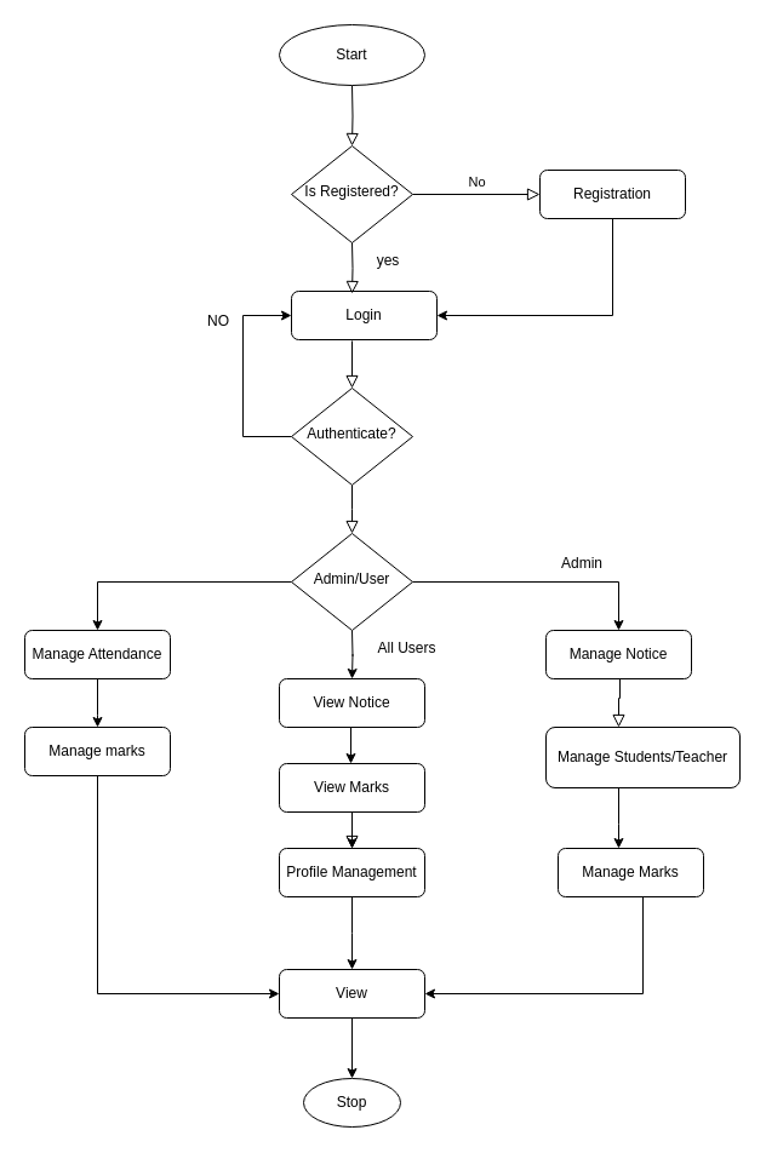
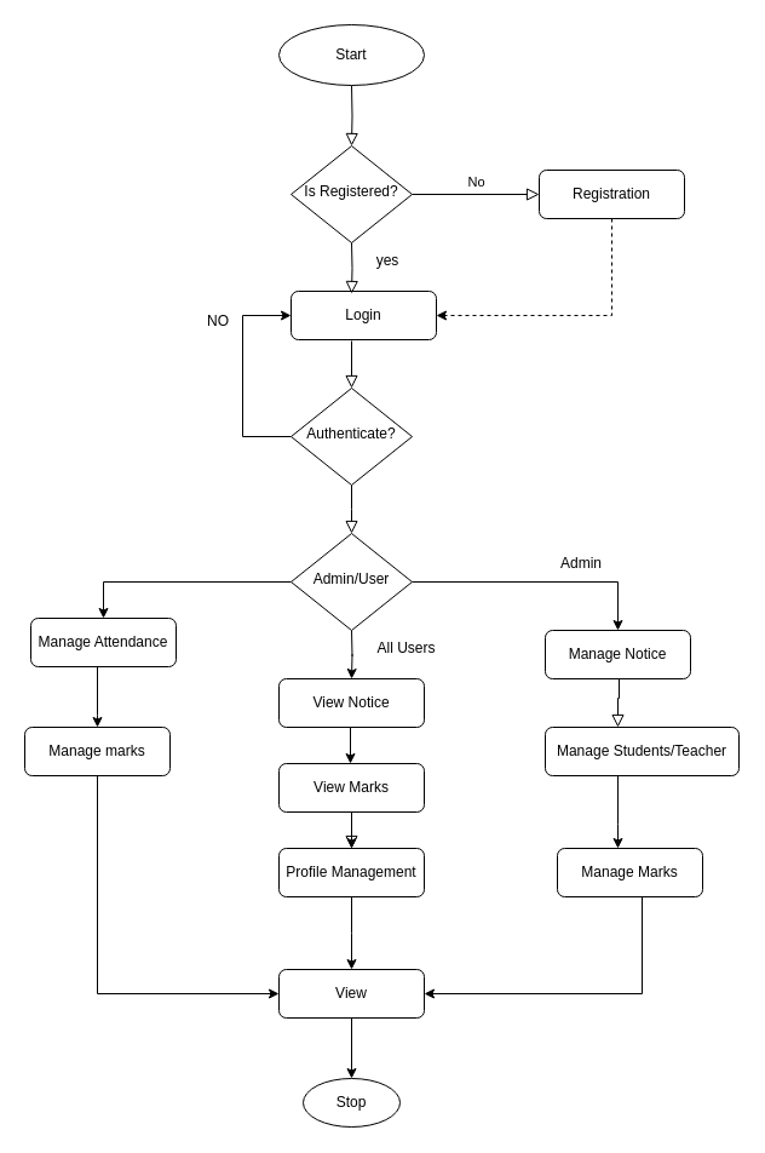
  <mxCell id="0" />
  <mxCell id="1" parent="0" />
  <mxCell id="2" value="" style="rounded=0;html=1;jettySize=auto;orthogonalLoop=1;fontSize=11;endArrow=block;endFill=0;endSize=8;strokeWidth=1;shadow=0;labelBackgroundColor=none;edgeStyle=orthogonalEdgeStyle;strokeColor=#000000;" parent="1" target="4" edge="1"><mxGeometry relative="1" as="geometry"><mxPoint x="290" y="70" as="sourcePoint" /></mxGeometry></mxCell>
  <mxCell id="3" value="No" style="edgeStyle=orthogonalEdgeStyle;rounded=0;html=1;jettySize=auto;orthogonalLoop=1;fontSize=11;endArrow=block;endFill=0;endSize=8;strokeWidth=1;shadow=0;labelBackgroundColor=none;strokeColor=#000000;" parent="1" source="4" target="6" edge="1"><mxGeometry y="10" relative="1" as="geometry"><mxPoint as="offset" /></mxGeometry></mxCell>
  <mxCell id="4" value="Is Registered?" style="rhombus;whiteSpace=wrap;html=1;shadow=0;fontFamily=Helvetica;fontSize=12;align=center;strokeWidth=1;spacing=6;spacingTop=-4;strokeColor=#000000;" parent="1" vertex="1"><mxGeometry x="240" y="120" width="100" height="80" as="geometry" /></mxCell>
- <mxCell id="5" style="edgeStyle=orthogonalEdgeStyle;rounded=0;orthogonalLoop=1;jettySize=auto;html=1;exitX=0.5;exitY=1;exitDx=0;exitDy=0;entryX=1;entryY=0.5;entryDx=0;entryDy=0;strokeColor=#000000;" parent="1" source="6" target="16" edge="1"><mxGeometry relative="1" as="geometry" /></mxCell>
+ <mxCell id="5" style="edgeStyle=orthogonalEdgeStyle;rounded=0;orthogonalLoop=1;jettySize=auto;html=1;exitX=0.5;exitY=1;exitDx=0;exitDy=0;entryX=1;entryY=0.5;entryDx=0;entryDy=0;strokeColor=#000000;dashed=1;" parent="1" source="6" target="16" edge="1"><mxGeometry relative="1" as="geometry" /></mxCell>
  <mxCell id="6" value="Registration" style="rounded=1;whiteSpace=wrap;html=1;fontSize=12;glass=0;strokeWidth=1;shadow=0;strokeColor=#000000;" parent="1" vertex="1"><mxGeometry x="445" y="140" width="120" height="40" as="geometry" /></mxCell>
  <mxCell id="7" value="" style="rounded=0;html=1;jettySize=auto;orthogonalLoop=1;fontSize=11;endArrow=block;endFill=0;endSize=8;strokeWidth=1;shadow=0;labelBackgroundColor=none;edgeStyle=orthogonalEdgeStyle;strokeColor=#000000;" parent="1" source="10" edge="1"><mxGeometry x="0.333" y="20" relative="1" as="geometry"><mxPoint as="offset" /><mxPoint x="290" y="440" as="targetPoint" /></mxGeometry></mxCell>
  <mxCell id="8" value="" style="edgeStyle=orthogonalEdgeStyle;rounded=0;html=1;jettySize=auto;orthogonalLoop=1;fontSize=11;endArrow=block;endFill=0;endSize=8;strokeWidth=1;shadow=0;labelBackgroundColor=none;strokeColor=#000000;" parent="1" edge="1"><mxGeometry y="10" relative="1" as="geometry"><mxPoint as="offset" /><mxPoint x="290" y="650" as="sourcePoint" /><mxPoint x="290" y="700" as="targetPoint" /></mxGeometry></mxCell>
  <mxCell id="9" value="" style="edgeStyle=orthogonalEdgeStyle;rounded=0;orthogonalLoop=1;jettySize=auto;html=1;exitX=0;exitY=0.5;exitDx=0;exitDy=0;entryX=0;entryY=0.5;entryDx=0;entryDy=0;strokeColor=#000000;" parent="1" source="10" target="16" edge="1"><mxGeometry relative="1" as="geometry"><Array as="points"><mxPoint x="200" y="360" /><mxPoint x="200" y="260" /></Array></mxGeometry></mxCell>
  <mxCell id="10" value="Authenticate?" style="rhombus;whiteSpace=wrap;html=1;shadow=0;fontFamily=Helvetica;fontSize=12;align=center;strokeWidth=1;spacing=6;spacingTop=-4;strokeColor=#000000;" parent="1" vertex="1"><mxGeometry x="240" y="320" width="100" height="80" as="geometry" /></mxCell>
  <mxCell id="11" value="" style="edgeStyle=orthogonalEdgeStyle;rounded=0;orthogonalLoop=1;jettySize=auto;html=1;" parent="1" edge="1"><mxGeometry relative="1" as="geometry"><mxPoint x="290" y="520" as="sourcePoint" /><mxPoint x="290" y="560" as="targetPoint" /></mxGeometry></mxCell>
  <mxCell id="12" value="" style="edgeStyle=orthogonalEdgeStyle;rounded=0;orthogonalLoop=1;jettySize=auto;html=1;" parent="1" source="13" target="40" edge="1"><mxGeometry relative="1" as="geometry"><Array as="points"><mxPoint x="80" y="590" /><mxPoint x="80" y="590" /></Array></mxGeometry></mxCell>
- <mxCell id="13" value="Manage Attendance" style="rounded=1;whiteSpace=wrap;html=1;fontSize=12;glass=0;strokeWidth=1;shadow=0;strokeColor=#000000;" parent="1" vertex="1"><mxGeometry x="20" y="520" width="120" height="40" as="geometry" /></mxCell>
+ <mxCell id="13" value="Manage Attendance" style="rounded=1;whiteSpace=wrap;html=1;fontSize=12;glass=0;strokeWidth=1;shadow=0;strokeColor=#000000;" parent="1" vertex="1"><mxGeometry x="25" y="510" width="120" height="40" as="geometry" /></mxCell>
  <mxCell id="14" style="edgeStyle=orthogonalEdgeStyle;shape=connector;rounded=0;orthogonalLoop=1;jettySize=auto;html=1;exitX=0.5;exitY=1;exitDx=0;exitDy=0;entryX=0.5;entryY=0;entryDx=0;entryDy=0;labelBackgroundColor=default;strokeColor=#000000;fontFamily=Helvetica;fontSize=11;fontColor=default;endArrow=classic;" parent="1" edge="1"><mxGeometry relative="1" as="geometry"><mxPoint x="289" y="600" as="sourcePoint" /><mxPoint x="289" y="630" as="targetPoint" /></mxGeometry></mxCell>
  <mxCell id="15" value="Start" style="ellipse;whiteSpace=wrap;html=1;strokeColor=#000000;" parent="1" vertex="1"><mxGeometry x="230" y="20" width="120" height="50" as="geometry" /></mxCell>
  <mxCell id="16" value="Login" style="rounded=1;whiteSpace=wrap;html=1;strokeColor=#000000;" parent="1" vertex="1"><mxGeometry x="240" y="240" width="120" height="40" as="geometry" /></mxCell>
  <mxCell id="17" value="" style="rounded=0;html=1;jettySize=auto;orthogonalLoop=1;fontSize=11;endArrow=block;endFill=0;endSize=8;strokeWidth=1;shadow=0;labelBackgroundColor=none;edgeStyle=orthogonalEdgeStyle;strokeColor=#000000;entryX=0.417;entryY=0.05;entryDx=0;entryDy=0;entryPerimeter=0;" parent="1" target="16" edge="1"><mxGeometry relative="1" as="geometry"><mxPoint x="290" y="200" as="sourcePoint" /><mxPoint x="289.5" y="230" as="targetPoint" /><Array as="points" /></mxGeometry></mxCell>
  <mxCell id="18" value="" style="rounded=0;html=1;jettySize=auto;orthogonalLoop=1;fontSize=11;endArrow=block;endFill=0;endSize=8;strokeWidth=1;shadow=0;labelBackgroundColor=none;edgeStyle=orthogonalEdgeStyle;strokeColor=#000000;entryX=0.5;entryY=0;entryDx=0;entryDy=0;" parent="1" target="10" edge="1"><mxGeometry relative="1" as="geometry"><mxPoint x="290" y="281" as="sourcePoint" /><mxPoint x="289.5" y="311" as="targetPoint" /></mxGeometry></mxCell>
  <mxCell id="19" style="edgeStyle=orthogonalEdgeStyle;rounded=0;orthogonalLoop=1;jettySize=auto;html=1;exitX=0;exitY=0.5;exitDx=0;exitDy=0;entryX=0.5;entryY=0;entryDx=0;entryDy=0;strokeColor=#000000;" parent="1" source="21" target="13" edge="1"><mxGeometry relative="1" as="geometry"><mxPoint x="130" y="480" as="sourcePoint" /></mxGeometry></mxCell>
  <mxCell id="20" style="edgeStyle=orthogonalEdgeStyle;shape=connector;rounded=0;orthogonalLoop=1;jettySize=auto;html=1;exitX=1;exitY=0.5;exitDx=0;exitDy=0;entryX=0.5;entryY=0;entryDx=0;entryDy=0;labelBackgroundColor=default;strokeColor=#000000;fontFamily=Helvetica;fontSize=11;fontColor=default;endArrow=classic;" parent="1" source="21" target="23" edge="1"><mxGeometry relative="1" as="geometry" /></mxCell>
  <mxCell id="21" value="Admin/User" style="rhombus;whiteSpace=wrap;html=1;shadow=0;fontFamily=Helvetica;fontSize=12;align=center;strokeWidth=1;spacing=6;spacingTop=-4;strokeColor=#000000;" parent="1" vertex="1"><mxGeometry x="240" y="440" width="100" height="80" as="geometry" /></mxCell>
  <mxCell id="22" value="" style="edgeStyle=orthogonalEdgeStyle;rounded=0;html=1;jettySize=auto;orthogonalLoop=1;fontSize=11;endArrow=block;endFill=0;endSize=8;strokeWidth=1;shadow=0;labelBackgroundColor=none;strokeColor=#000000;" parent="1" target="25" edge="1"><mxGeometry y="10" relative="1" as="geometry"><mxPoint as="offset" /><mxPoint x="510" y="550" as="sourcePoint" /><Array as="points"><mxPoint x="511" y="550" /><mxPoint x="511" y="576" /><mxPoint x="510" y="576" /></Array></mxGeometry></mxCell>
  <mxCell id="23" value="Manage Notice" style="rounded=1;whiteSpace=wrap;html=1;fontSize=12;glass=0;strokeWidth=1;shadow=0;strokeColor=#000000;" parent="1" vertex="1"><mxGeometry x="450" y="520" width="120" height="40" as="geometry" /></mxCell>
  <mxCell id="24" value="" style="edgeStyle=orthogonalEdgeStyle;rounded=0;orthogonalLoop=1;jettySize=auto;html=1;" parent="1" source="25" target="42" edge="1"><mxGeometry relative="1" as="geometry"><Array as="points"><mxPoint x="510" y="680" /><mxPoint x="510" y="680" /></Array></mxGeometry></mxCell>
- <mxCell id="25" value="Manage Students/Teacher" style="rounded=1;whiteSpace=wrap;html=1;fontSize=12;glass=0;strokeWidth=1;shadow=0;strokeColor=#000000;" parent="1" vertex="1"><mxGeometry x="450" y="600" width="160" height="50" as="geometry" /></mxCell>
+ <mxCell id="25" value="Manage Students/Teacher" style="rounded=1;whiteSpace=wrap;html=1;fontSize=12;glass=0;strokeWidth=1;shadow=0;strokeColor=#000000;" parent="1" vertex="1"><mxGeometry x="450" y="600" width="160" height="40" as="geometry" /></mxCell>
  <mxCell id="26" style="edgeStyle=orthogonalEdgeStyle;shape=connector;rounded=0;orthogonalLoop=1;jettySize=auto;html=1;entryX=0;entryY=0.5;entryDx=0;entryDy=0;labelBackgroundColor=default;strokeColor=#000000;fontFamily=Helvetica;fontSize=11;fontColor=default;endArrow=classic;exitX=0.5;exitY=1;exitDx=0;exitDy=0;" parent="1" source="40" target="29" edge="1"><mxGeometry relative="1" as="geometry"><mxPoint x="80" y="650" as="sourcePoint" /></mxGeometry></mxCell>
  <mxCell id="27" style="edgeStyle=orthogonalEdgeStyle;shape=connector;rounded=0;orthogonalLoop=1;jettySize=auto;html=1;entryX=1;entryY=0.5;entryDx=0;entryDy=0;labelBackgroundColor=default;strokeColor=#000000;fontFamily=Helvetica;fontSize=11;fontColor=default;endArrow=classic;" parent="1" source="42" target="29" edge="1"><mxGeometry relative="1" as="geometry"><mxPoint x="530" y="750" as="sourcePoint" /><Array as="points"><mxPoint x="530" y="820" /></Array></mxGeometry></mxCell>
  <mxCell id="28" value="" style="edgeStyle=orthogonalEdgeStyle;shape=connector;rounded=0;orthogonalLoop=1;jettySize=auto;html=1;labelBackgroundColor=default;strokeColor=#000000;fontFamily=Helvetica;fontSize=11;fontColor=default;endArrow=classic;" parent="1" source="29" target="30" edge="1"><mxGeometry relative="1" as="geometry" /></mxCell>
  <mxCell id="29" value="View" style="rounded=1;whiteSpace=wrap;html=1;fontSize=12;glass=0;strokeWidth=1;shadow=0;strokeColor=#000000;" parent="1" vertex="1"><mxGeometry x="230" y="800" width="120" height="40" as="geometry" /></mxCell>
  <mxCell id="30" value="Stop" style="ellipse;whiteSpace=wrap;html=1;strokeColor=#000000;rounded=1;glass=0;strokeWidth=1;shadow=0;" parent="1" vertex="1"><mxGeometry x="250" y="890" width="80" height="40" as="geometry" /></mxCell>
  <mxCell id="31" value="Admin" style="text;html=1;strokeColor=none;fillColor=none;align=center;verticalAlign=middle;whiteSpace=wrap;rounded=0;" parent="1" vertex="1"><mxGeometry x="450" y="450" width="60" height="30" as="geometry" /></mxCell>
  <mxCell id="32" value="yes" style="text;html=1;strokeColor=none;fillColor=none;align=center;verticalAlign=middle;whiteSpace=wrap;rounded=0;" parent="1" vertex="1"><mxGeometry x="290" y="200" width="60" height="30" as="geometry" /></mxCell>
  <mxCell id="33" value="NO" style="text;html=1;strokeColor=none;fillColor=none;align=center;verticalAlign=middle;whiteSpace=wrap;rounded=0;" parent="1" vertex="1"><mxGeometry x="150" y="250" width="60" height="30" as="geometry" /></mxCell>
  <mxCell id="34" value="View Notice" style="rounded=1;whiteSpace=wrap;html=1;fontSize=12;glass=0;strokeWidth=1;shadow=0;strokeColor=#000000;" parent="1" vertex="1"><mxGeometry x="230" y="560" width="120" height="40" as="geometry" /></mxCell>
  <mxCell id="35" value="" style="edgeStyle=orthogonalEdgeStyle;rounded=0;orthogonalLoop=1;jettySize=auto;html=1;" parent="1" source="36" target="37" edge="1"><mxGeometry relative="1" as="geometry" /></mxCell>
  <mxCell id="36" value="View Marks" style="rounded=1;whiteSpace=wrap;html=1;fontSize=12;glass=0;strokeWidth=1;shadow=0;strokeColor=#000000;" parent="1" vertex="1"><mxGeometry x="230" y="630" width="120" height="40" as="geometry" /></mxCell>
  <mxCell id="37" value="Profile Management" style="rounded=1;whiteSpace=wrap;html=1;fontSize=12;glass=0;strokeWidth=1;shadow=0;strokeColor=#000000;" parent="1" vertex="1"><mxGeometry x="230" y="700" width="120" height="40" as="geometry" /></mxCell>
  <mxCell id="38" value="" style="edgeStyle=orthogonalEdgeStyle;rounded=0;orthogonalLoop=1;jettySize=auto;html=1;" parent="1" source="37" edge="1"><mxGeometry relative="1" as="geometry"><mxPoint x="290" y="770" as="sourcePoint" /><mxPoint x="290" y="800" as="targetPoint" /></mxGeometry></mxCell>
  <mxCell id="39" value="All Users" style="text;html=1;align=center;verticalAlign=middle;resizable=0;points=[];autosize=1;strokeColor=none;fillColor=none;" parent="1" vertex="1"><mxGeometry x="300" y="520" width="70" height="30" as="geometry" /></mxCell>
  <mxCell id="40" value="Manage marks" style="rounded=1;whiteSpace=wrap;html=1;fontSize=12;glass=0;strokeWidth=1;shadow=0;strokeColor=#000000;" parent="1" vertex="1"><mxGeometry x="20" y="600" width="120" height="40" as="geometry" /></mxCell>
  <mxCell id="41" value="" style="edgeStyle=orthogonalEdgeStyle;shape=connector;rounded=0;orthogonalLoop=1;jettySize=auto;html=1;entryX=1;entryY=0.5;entryDx=0;entryDy=0;labelBackgroundColor=default;strokeColor=#000000;fontFamily=Helvetica;fontSize=11;fontColor=default;endArrow=classic;exitX=0.5;exitY=1;exitDx=0;exitDy=0;" parent="1" source="42" target="42" edge="1"><mxGeometry relative="1" as="geometry"><mxPoint x="530" y="750" as="sourcePoint" /><mxPoint x="350" y="820" as="targetPoint" /><Array as="points"><mxPoint x="530" y="740" /><mxPoint x="530" y="720" /></Array></mxGeometry></mxCell>
  <mxCell id="42" value="Manage Marks" style="rounded=1;whiteSpace=wrap;html=1;fontSize=12;glass=0;strokeWidth=1;shadow=0;strokeColor=#000000;" parent="1" vertex="1"><mxGeometry x="460" y="700" width="120" height="40" as="geometry" /></mxCell>
